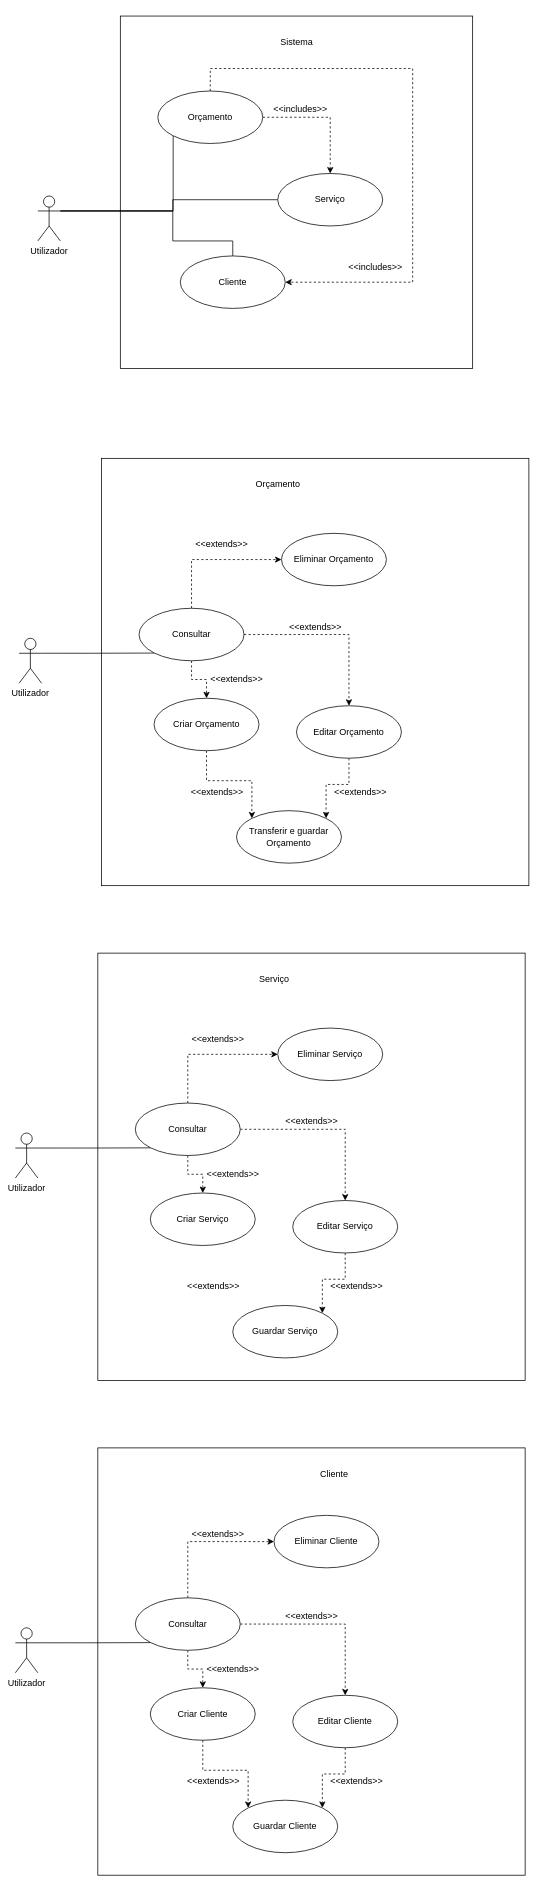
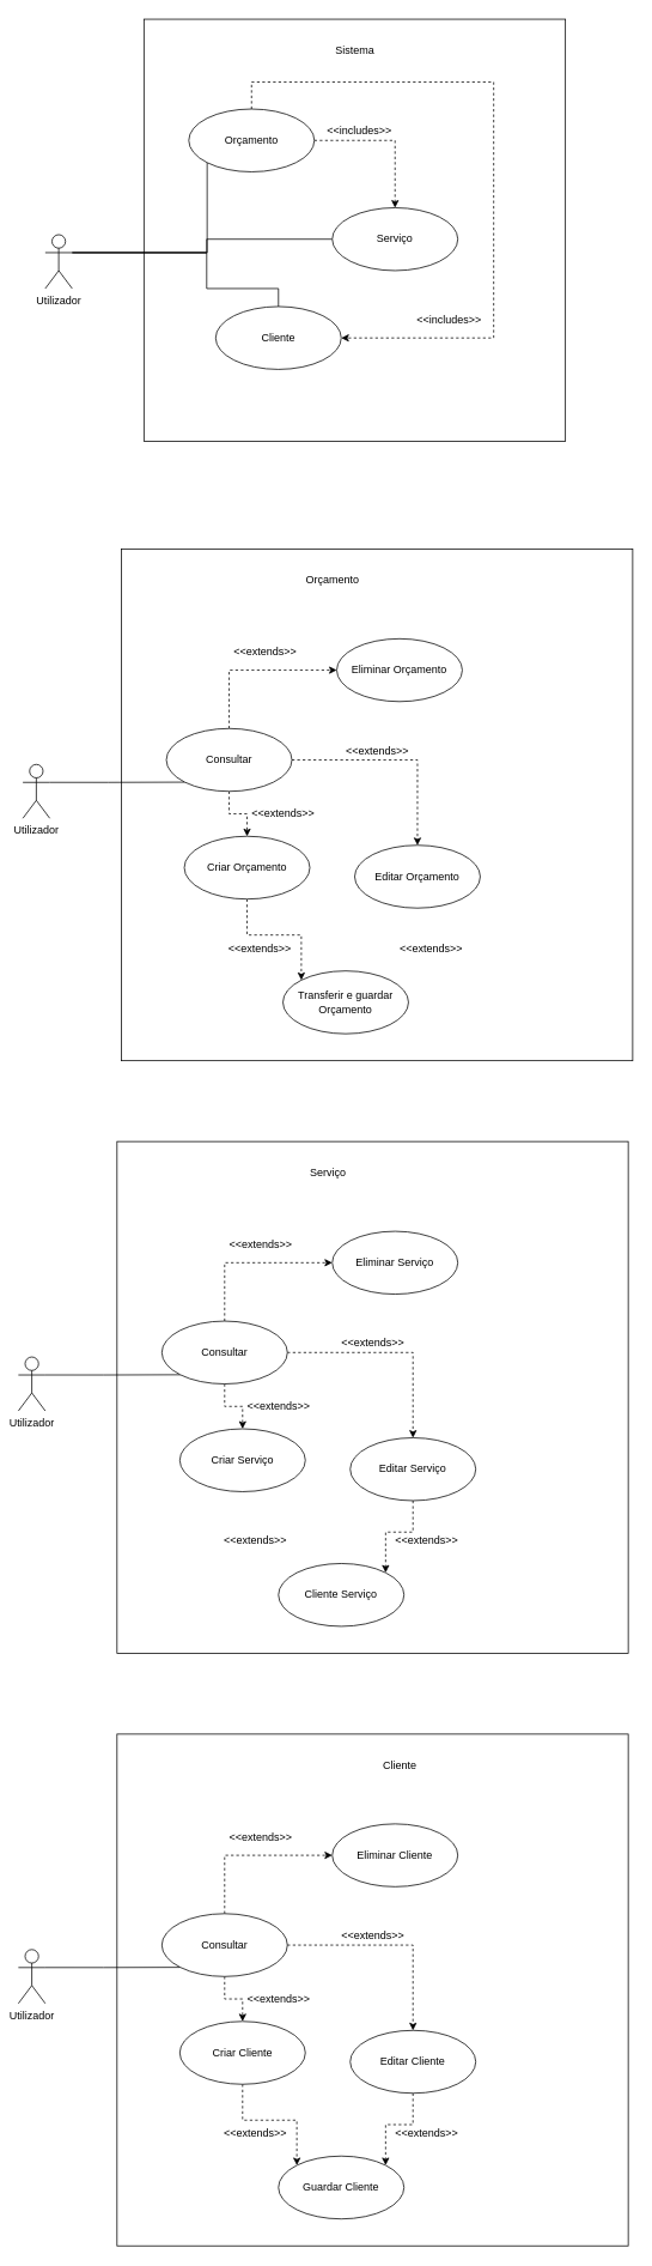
  <mxCell id="0" />
  <mxCell id="1" parent="0" />
  <mxCell id="2" value="" style="whiteSpace=wrap;html=1;aspect=fixed;" parent="1" vertex="1"><mxGeometry x="160" y="20" width="470" height="470" as="geometry" /></mxCell>
  <mxCell id="3" style="edgeStyle=orthogonalEdgeStyle;rounded=0;orthogonalLoop=1;jettySize=auto;html=1;exitX=1;exitY=0.333;exitDx=0;exitDy=0;exitPerimeter=0;entryX=0;entryY=1;entryDx=0;entryDy=0;endArrow=none;endFill=0;" parent="1" source="6" target="10" edge="1"><mxGeometry relative="1" as="geometry" /></mxCell>
  <mxCell id="4" style="edgeStyle=orthogonalEdgeStyle;rounded=0;orthogonalLoop=1;jettySize=auto;html=1;exitX=1;exitY=0.333;exitDx=0;exitDy=0;exitPerimeter=0;entryX=0;entryY=0.5;entryDx=0;entryDy=0;endArrow=none;endFill=0;" parent="1" source="6" target="11" edge="1"><mxGeometry relative="1" as="geometry"><Array as="points"><mxPoint x="230" y="280" /><mxPoint x="230" y="265" /></Array></mxGeometry></mxCell>
  <mxCell id="5" style="edgeStyle=orthogonalEdgeStyle;rounded=0;orthogonalLoop=1;jettySize=auto;html=1;exitX=1;exitY=0.333;exitDx=0;exitDy=0;exitPerimeter=0;entryX=0.5;entryY=0;entryDx=0;entryDy=0;endArrow=none;endFill=0;" parent="1" source="6" target="12" edge="1"><mxGeometry relative="1" as="geometry"><Array as="points"><mxPoint x="230" y="280" /><mxPoint x="230" y="320" /><mxPoint x="310" y="320" /></Array></mxGeometry></mxCell>
  <mxCell id="6" value="&lt;div&gt;Utilizador&lt;/div&gt;&lt;div&gt;&lt;br&gt;&lt;/div&gt;" style="shape=umlActor;verticalLabelPosition=bottom;verticalAlign=top;html=1;" parent="1" vertex="1"><mxGeometry x="50" y="260" width="30" height="60" as="geometry" /></mxCell>
  <mxCell id="7" value="Sistema" style="text;html=1;align=center;verticalAlign=middle;resizable=0;points=[];autosize=1;strokeColor=none;fillColor=none;" parent="1" vertex="1"><mxGeometry x="360" y="40" width="70" height="30" as="geometry" /></mxCell>
  <mxCell id="8" style="edgeStyle=orthogonalEdgeStyle;rounded=0;orthogonalLoop=1;jettySize=auto;html=1;exitX=1;exitY=0.5;exitDx=0;exitDy=0;entryX=0.5;entryY=0;entryDx=0;entryDy=0;dashed=1;" parent="1" source="10" target="11" edge="1"><mxGeometry relative="1" as="geometry" /></mxCell>
  <mxCell id="9" style="edgeStyle=orthogonalEdgeStyle;rounded=0;orthogonalLoop=1;jettySize=auto;html=1;exitX=0.5;exitY=0;exitDx=0;exitDy=0;entryX=1;entryY=0.5;entryDx=0;entryDy=0;dashed=1;" parent="1" source="10" target="12" edge="1"><mxGeometry relative="1" as="geometry"><Array as="points"><mxPoint x="280" y="90" /><mxPoint x="550" y="90" /><mxPoint x="550" y="375" /></Array></mxGeometry></mxCell>
  <mxCell id="10" value="Orçamento" style="ellipse;whiteSpace=wrap;html=1;" parent="1" vertex="1"><mxGeometry x="210" y="120" width="140" height="70" as="geometry" /></mxCell>
  <mxCell id="11" value="Serviço" style="ellipse;whiteSpace=wrap;html=1;" parent="1" vertex="1"><mxGeometry x="370" y="230" width="140" height="70" as="geometry" /></mxCell>
  <mxCell id="12" value="Cliente" style="ellipse;whiteSpace=wrap;html=1;" parent="1" vertex="1"><mxGeometry x="240" y="340" width="140" height="70" as="geometry" /></mxCell>
  <mxCell id="13" value="&amp;lt;&amp;lt;includes&amp;gt;&amp;gt;" style="text;html=1;align=center;verticalAlign=middle;resizable=0;points=[];autosize=1;strokeColor=none;fillColor=none;" parent="1" vertex="1"><mxGeometry x="450" y="340" width="100" height="30" as="geometry" /></mxCell>
  <mxCell id="14" value="&amp;lt;&amp;lt;includes&amp;gt;&amp;gt;" style="text;html=1;align=center;verticalAlign=middle;resizable=0;points=[];autosize=1;strokeColor=none;fillColor=none;" parent="1" vertex="1"><mxGeometry x="350" y="130" width="100" height="30" as="geometry" /></mxCell>
  <mxCell id="15" value="" style="whiteSpace=wrap;html=1;aspect=fixed;" parent="1" vertex="1"><mxGeometry x="135" y="610" width="570" height="570" as="geometry" /></mxCell>
  <mxCell id="16" style="edgeStyle=orthogonalEdgeStyle;rounded=0;orthogonalLoop=1;jettySize=auto;html=1;exitX=1;exitY=0.333;exitDx=0;exitDy=0;exitPerimeter=0;entryX=0;entryY=1;entryDx=0;entryDy=0;endArrow=none;endFill=0;" parent="1" source="17" target="22" edge="1"><mxGeometry relative="1" as="geometry" /></mxCell>
  <mxCell id="17" value="&lt;div&gt;Utilizador&lt;/div&gt;&lt;div&gt;&lt;br&gt;&lt;/div&gt;" style="shape=umlActor;verticalLabelPosition=bottom;verticalAlign=top;html=1;" parent="1" vertex="1"><mxGeometry x="25" y="850" width="30" height="60" as="geometry" /></mxCell>
  <mxCell id="18" value="Orçamento" style="text;html=1;align=center;verticalAlign=middle;resizable=0;points=[];autosize=1;strokeColor=none;fillColor=none;" parent="1" vertex="1"><mxGeometry x="330" y="630" width="80" height="30" as="geometry" /></mxCell>
  <mxCell id="19" style="edgeStyle=orthogonalEdgeStyle;rounded=0;orthogonalLoop=1;jettySize=auto;html=1;exitX=0.5;exitY=0;exitDx=0;exitDy=0;entryX=0;entryY=0.5;entryDx=0;entryDy=0;strokeColor=default;dashed=1;" parent="1" source="22" target="23" edge="1"><mxGeometry relative="1" as="geometry" /></mxCell>
  <mxCell id="20" style="edgeStyle=orthogonalEdgeStyle;rounded=0;orthogonalLoop=1;jettySize=auto;html=1;exitX=0.5;exitY=1;exitDx=0;exitDy=0;entryX=0.5;entryY=0;entryDx=0;entryDy=0;strokeColor=default;dashed=1;" parent="1" source="22" target="27" edge="1"><mxGeometry relative="1" as="geometry" /></mxCell>
  <mxCell id="21" style="edgeStyle=orthogonalEdgeStyle;rounded=0;orthogonalLoop=1;jettySize=auto;html=1;exitX=1;exitY=0.5;exitDx=0;exitDy=0;entryX=0.5;entryY=0;entryDx=0;entryDy=0;strokeColor=default;dashed=1;" parent="1" source="22" target="25" edge="1"><mxGeometry relative="1" as="geometry" /></mxCell>
  <mxCell id="22" value="Consultar" style="ellipse;whiteSpace=wrap;html=1;" parent="1" vertex="1"><mxGeometry x="185" y="810" width="140" height="70" as="geometry" /></mxCell>
  <mxCell id="23" value="Eliminar Orçamento" style="ellipse;whiteSpace=wrap;html=1;" parent="1" vertex="1"><mxGeometry x="375" y="710" width="140" height="70" as="geometry" /></mxCell>
- <mxCell id="24" style="edgeStyle=orthogonalEdgeStyle;rounded=0;orthogonalLoop=1;jettySize=auto;html=1;exitX=0.5;exitY=1;exitDx=0;exitDy=0;entryX=1;entryY=0;entryDx=0;entryDy=0;dashed=1;" parent="1" source="25" target="31" edge="1"><mxGeometry relative="1" as="geometry" /></mxCell>
  <mxCell id="25" value="Editar Orçamento" style="ellipse;whiteSpace=wrap;html=1;" parent="1" vertex="1"><mxGeometry x="395" y="940" width="140" height="70" as="geometry" /></mxCell>
  <mxCell id="26" style="edgeStyle=orthogonalEdgeStyle;rounded=0;orthogonalLoop=1;jettySize=auto;html=1;exitX=0.5;exitY=1;exitDx=0;exitDy=0;entryX=0;entryY=0;entryDx=0;entryDy=0;dashed=1;" parent="1" source="27" target="31" edge="1"><mxGeometry relative="1" as="geometry" /></mxCell>
  <mxCell id="27" value="Criar Orçamento" style="ellipse;whiteSpace=wrap;html=1;" parent="1" vertex="1"><mxGeometry x="205" y="930" width="140" height="70" as="geometry" /></mxCell>
  <mxCell id="28" value="&amp;lt;&amp;lt;extends&amp;gt;&amp;gt;" style="text;html=1;align=center;verticalAlign=middle;resizable=0;points=[];autosize=1;strokeColor=none;fillColor=none;" parent="1" vertex="1"><mxGeometry x="250" y="710" width="90" height="30" as="geometry" /></mxCell>
  <mxCell id="29" value="&amp;lt;&amp;lt;extends&amp;gt;&amp;gt;" style="text;html=1;align=center;verticalAlign=middle;resizable=0;points=[];autosize=1;strokeColor=none;fillColor=none;" parent="1" vertex="1"><mxGeometry x="375" y="820" width="90" height="30" as="geometry" /></mxCell>
  <mxCell id="30" value="&amp;lt;&amp;lt;extends&amp;gt;&amp;gt;" style="text;html=1;align=center;verticalAlign=middle;resizable=0;points=[];autosize=1;strokeColor=none;fillColor=none;" parent="1" vertex="1"><mxGeometry x="270" y="890" width="90" height="30" as="geometry" /></mxCell>
  <mxCell id="31" value="Transferir e guardar &lt;br&gt;Orçamento" style="ellipse;whiteSpace=wrap;html=1;" parent="1" vertex="1"><mxGeometry x="315" y="1080" width="140" height="70" as="geometry" /></mxCell>
  <mxCell id="32" value="&amp;lt;&amp;lt;extends&amp;gt;&amp;gt;" style="text;html=1;align=center;verticalAlign=middle;resizable=0;points=[];autosize=1;strokeColor=none;fillColor=none;" parent="1" vertex="1"><mxGeometry x="244" y="1040" width="90" height="30" as="geometry" /></mxCell>
  <mxCell id="33" value="&amp;lt;&amp;lt;extends&amp;gt;&amp;gt;" style="text;html=1;align=center;verticalAlign=middle;resizable=0;points=[];autosize=1;strokeColor=none;fillColor=none;" parent="1" vertex="1"><mxGeometry x="435" y="1040" width="90" height="30" as="geometry" /></mxCell>
  <mxCell id="34" value="" style="whiteSpace=wrap;html=1;aspect=fixed;" vertex="1" parent="1"><mxGeometry x="130" y="1270" width="570" height="570" as="geometry" /></mxCell>
  <mxCell id="35" style="edgeStyle=orthogonalEdgeStyle;rounded=0;orthogonalLoop=1;jettySize=auto;html=1;exitX=1;exitY=0.333;exitDx=0;exitDy=0;exitPerimeter=0;entryX=0;entryY=1;entryDx=0;entryDy=0;endArrow=none;endFill=0;" edge="1" parent="1" source="36" target="41"><mxGeometry relative="1" as="geometry" /></mxCell>
  <mxCell id="36" value="&lt;div&gt;Utilizador&lt;/div&gt;&lt;div&gt;&lt;br&gt;&lt;/div&gt;" style="shape=umlActor;verticalLabelPosition=bottom;verticalAlign=top;html=1;" vertex="1" parent="1"><mxGeometry x="20" y="1510" width="30" height="60" as="geometry" /></mxCell>
  <mxCell id="37" value="Serviço" style="text;html=1;align=center;verticalAlign=middle;resizable=0;points=[];autosize=1;strokeColor=none;fillColor=none;" vertex="1" parent="1"><mxGeometry x="335" y="1290" width="60" height="30" as="geometry" /></mxCell>
  <mxCell id="38" style="edgeStyle=orthogonalEdgeStyle;rounded=0;orthogonalLoop=1;jettySize=auto;html=1;exitX=0.5;exitY=0;exitDx=0;exitDy=0;entryX=0;entryY=0.5;entryDx=0;entryDy=0;strokeColor=default;dashed=1;" edge="1" parent="1" source="41" target="42"><mxGeometry relative="1" as="geometry" /></mxCell>
  <mxCell id="39" style="edgeStyle=orthogonalEdgeStyle;rounded=0;orthogonalLoop=1;jettySize=auto;html=1;exitX=0.5;exitY=1;exitDx=0;exitDy=0;entryX=0.5;entryY=0;entryDx=0;entryDy=0;strokeColor=default;dashed=1;" edge="1" parent="1" source="41" target="45"><mxGeometry relative="1" as="geometry" /></mxCell>
  <mxCell id="40" style="edgeStyle=orthogonalEdgeStyle;rounded=0;orthogonalLoop=1;jettySize=auto;html=1;exitX=1;exitY=0.5;exitDx=0;exitDy=0;entryX=0.5;entryY=0;entryDx=0;entryDy=0;strokeColor=default;dashed=1;" edge="1" parent="1" source="41" target="44"><mxGeometry relative="1" as="geometry" /></mxCell>
  <mxCell id="41" value="Consultar" style="ellipse;whiteSpace=wrap;html=1;" vertex="1" parent="1"><mxGeometry x="180" y="1470" width="140" height="70" as="geometry" /></mxCell>
  <mxCell id="42" value="Eliminar Serviço" style="ellipse;whiteSpace=wrap;html=1;" vertex="1" parent="1"><mxGeometry x="370" y="1370" width="140" height="70" as="geometry" /></mxCell>
  <mxCell id="43" style="edgeStyle=orthogonalEdgeStyle;rounded=0;orthogonalLoop=1;jettySize=auto;html=1;exitX=0.5;exitY=1;exitDx=0;exitDy=0;entryX=1;entryY=0;entryDx=0;entryDy=0;dashed=1;" edge="1" parent="1" source="44" target="49"><mxGeometry relative="1" as="geometry" /></mxCell>
  <mxCell id="44" value="Editar Serviço" style="ellipse;whiteSpace=wrap;html=1;" vertex="1" parent="1"><mxGeometry x="390" y="1600" width="140" height="70" as="geometry" /></mxCell>
  <mxCell id="45" value="Criar Serviço" style="ellipse;whiteSpace=wrap;html=1;" vertex="1" parent="1"><mxGeometry x="200" y="1590" width="140" height="70" as="geometry" /></mxCell>
  <mxCell id="46" value="&amp;lt;&amp;lt;extends&amp;gt;&amp;gt;" style="text;html=1;align=center;verticalAlign=middle;resizable=0;points=[];autosize=1;strokeColor=none;fillColor=none;" vertex="1" parent="1"><mxGeometry x="245" y="1370" width="90" height="30" as="geometry" /></mxCell>
  <mxCell id="47" value="&amp;lt;&amp;lt;extends&amp;gt;&amp;gt;" style="text;html=1;align=center;verticalAlign=middle;resizable=0;points=[];autosize=1;strokeColor=none;fillColor=none;" vertex="1" parent="1"><mxGeometry x="370" y="1480" width="90" height="30" as="geometry" /></mxCell>
  <mxCell id="48" value="&amp;lt;&amp;lt;extends&amp;gt;&amp;gt;" style="text;html=1;align=center;verticalAlign=middle;resizable=0;points=[];autosize=1;strokeColor=none;fillColor=none;" vertex="1" parent="1"><mxGeometry x="265" y="1550" width="90" height="30" as="geometry" /></mxCell>
- <mxCell id="49" value="Guardar Serviço" style="ellipse;whiteSpace=wrap;html=1;" vertex="1" parent="1"><mxGeometry x="310" y="1740" width="140" height="70" as="geometry" /></mxCell>
+ <mxCell id="49" value="Cliente Serviço" style="ellipse;whiteSpace=wrap;html=1;" vertex="1" parent="1"><mxGeometry x="310" y="1740" width="140" height="70" as="geometry" /></mxCell>
  <mxCell id="50" value="&amp;lt;&amp;lt;extends&amp;gt;&amp;gt;" style="text;html=1;align=center;verticalAlign=middle;resizable=0;points=[];autosize=1;strokeColor=none;fillColor=none;" vertex="1" parent="1"><mxGeometry x="239" y="1700" width="90" height="30" as="geometry" /></mxCell>
  <mxCell id="51" value="&amp;lt;&amp;lt;extends&amp;gt;&amp;gt;" style="text;html=1;align=center;verticalAlign=middle;resizable=0;points=[];autosize=1;strokeColor=none;fillColor=none;" vertex="1" parent="1"><mxGeometry x="430" y="1700" width="90" height="30" as="geometry" /></mxCell>
  <mxCell id="52" value="" style="whiteSpace=wrap;html=1;aspect=fixed;" vertex="1" parent="1"><mxGeometry x="130" y="1930" width="570" height="570" as="geometry" /></mxCell>
  <mxCell id="53" style="edgeStyle=orthogonalEdgeStyle;rounded=0;orthogonalLoop=1;jettySize=auto;html=1;exitX=1;exitY=0.333;exitDx=0;exitDy=0;exitPerimeter=0;entryX=0;entryY=1;entryDx=0;entryDy=0;endArrow=none;endFill=0;" edge="1" parent="1" source="54" target="59"><mxGeometry relative="1" as="geometry" /></mxCell>
  <mxCell id="54" value="&lt;div&gt;Utilizador&lt;/div&gt;&lt;div&gt;&lt;br&gt;&lt;/div&gt;" style="shape=umlActor;verticalLabelPosition=bottom;verticalAlign=top;html=1;" vertex="1" parent="1"><mxGeometry x="20" y="2170" width="30" height="60" as="geometry" /></mxCell>
  <mxCell id="55" value="Cliente" style="text;html=1;align=center;verticalAlign=middle;resizable=0;points=[];autosize=1;strokeColor=none;fillColor=none;" vertex="1" parent="1"><mxGeometry x="415" y="1950" width="60" height="30" as="geometry" /></mxCell>
  <mxCell id="56" style="edgeStyle=orthogonalEdgeStyle;rounded=0;orthogonalLoop=1;jettySize=auto;html=1;exitX=0.5;exitY=0;exitDx=0;exitDy=0;entryX=0;entryY=0.5;entryDx=0;entryDy=0;strokeColor=default;dashed=1;" edge="1" parent="1" source="59" target="60"><mxGeometry relative="1" as="geometry" /></mxCell>
  <mxCell id="57" style="edgeStyle=orthogonalEdgeStyle;rounded=0;orthogonalLoop=1;jettySize=auto;html=1;exitX=0.5;exitY=1;exitDx=0;exitDy=0;entryX=0.5;entryY=0;entryDx=0;entryDy=0;strokeColor=default;dashed=1;" edge="1" parent="1" source="59" target="64"><mxGeometry relative="1" as="geometry" /></mxCell>
  <mxCell id="58" style="edgeStyle=orthogonalEdgeStyle;rounded=0;orthogonalLoop=1;jettySize=auto;html=1;exitX=1;exitY=0.5;exitDx=0;exitDy=0;entryX=0.5;entryY=0;entryDx=0;entryDy=0;strokeColor=default;dashed=1;" edge="1" parent="1" source="59" target="62"><mxGeometry relative="1" as="geometry" /></mxCell>
  <mxCell id="59" value="Consultar" style="ellipse;whiteSpace=wrap;html=1;" vertex="1" parent="1"><mxGeometry x="180" y="2130" width="140" height="70" as="geometry" /></mxCell>
- <mxCell id="60" value="Eliminar Cliente" style="ellipse;whiteSpace=wrap;html=1;" vertex="1" parent="1"><mxGeometry x="365" y="2020" width="140" height="70" as="geometry" /></mxCell>
+ <mxCell id="60" value="Eliminar Cliente" style="ellipse;whiteSpace=wrap;html=1;" vertex="1" parent="1"><mxGeometry x="370" y="2030" width="140" height="70" as="geometry" /></mxCell>
  <mxCell id="61" style="edgeStyle=orthogonalEdgeStyle;rounded=0;orthogonalLoop=1;jettySize=auto;html=1;exitX=0.5;exitY=1;exitDx=0;exitDy=0;entryX=1;entryY=0;entryDx=0;entryDy=0;dashed=1;" edge="1" parent="1" source="62" target="68"><mxGeometry relative="1" as="geometry" /></mxCell>
  <mxCell id="62" value="Editar Cliente" style="ellipse;whiteSpace=wrap;html=1;" vertex="1" parent="1"><mxGeometry x="390" y="2260" width="140" height="70" as="geometry" /></mxCell>
  <mxCell id="63" style="edgeStyle=orthogonalEdgeStyle;rounded=0;orthogonalLoop=1;jettySize=auto;html=1;exitX=0.5;exitY=1;exitDx=0;exitDy=0;entryX=0;entryY=0;entryDx=0;entryDy=0;dashed=1;" edge="1" parent="1" source="64" target="68"><mxGeometry relative="1" as="geometry" /></mxCell>
  <mxCell id="64" value="Criar Cliente" style="ellipse;whiteSpace=wrap;html=1;" vertex="1" parent="1"><mxGeometry x="200" y="2250" width="140" height="70" as="geometry" /></mxCell>
  <mxCell id="65" value="&amp;lt;&amp;lt;extends&amp;gt;&amp;gt;" style="text;html=1;align=center;verticalAlign=middle;resizable=0;points=[];autosize=1;strokeColor=none;fillColor=none;" vertex="1" parent="1"><mxGeometry x="245" y="2030" width="90" height="30" as="geometry" /></mxCell>
  <mxCell id="66" value="&amp;lt;&amp;lt;extends&amp;gt;&amp;gt;" style="text;html=1;align=center;verticalAlign=middle;resizable=0;points=[];autosize=1;strokeColor=none;fillColor=none;" vertex="1" parent="1"><mxGeometry x="370" y="2140" width="90" height="30" as="geometry" /></mxCell>
  <mxCell id="67" value="&amp;lt;&amp;lt;extends&amp;gt;&amp;gt;" style="text;html=1;align=center;verticalAlign=middle;resizable=0;points=[];autosize=1;strokeColor=none;fillColor=none;" vertex="1" parent="1"><mxGeometry x="265" y="2210" width="90" height="30" as="geometry" /></mxCell>
  <mxCell id="68" value="Guardar Cliente" style="ellipse;whiteSpace=wrap;html=1;" vertex="1" parent="1"><mxGeometry x="310" y="2400" width="140" height="70" as="geometry" /></mxCell>
  <mxCell id="69" value="&amp;lt;&amp;lt;extends&amp;gt;&amp;gt;" style="text;html=1;align=center;verticalAlign=middle;resizable=0;points=[];autosize=1;strokeColor=none;fillColor=none;" vertex="1" parent="1"><mxGeometry x="239" y="2360" width="90" height="30" as="geometry" /></mxCell>
  <mxCell id="70" value="&amp;lt;&amp;lt;extends&amp;gt;&amp;gt;" style="text;html=1;align=center;verticalAlign=middle;resizable=0;points=[];autosize=1;strokeColor=none;fillColor=none;" vertex="1" parent="1"><mxGeometry x="430" y="2360" width="90" height="30" as="geometry" /></mxCell>
